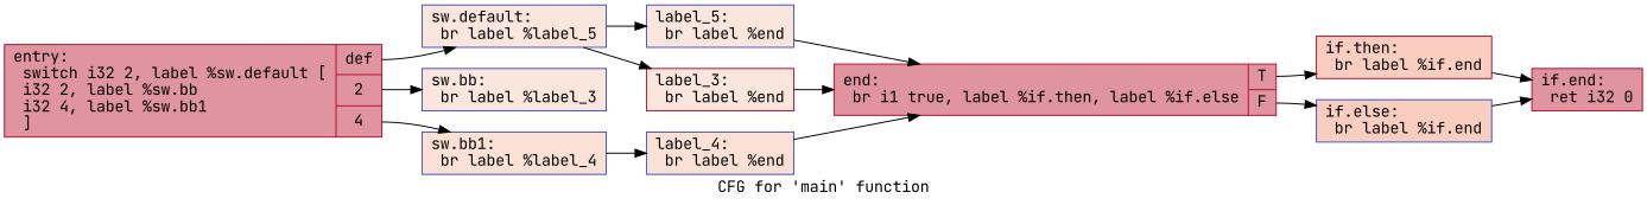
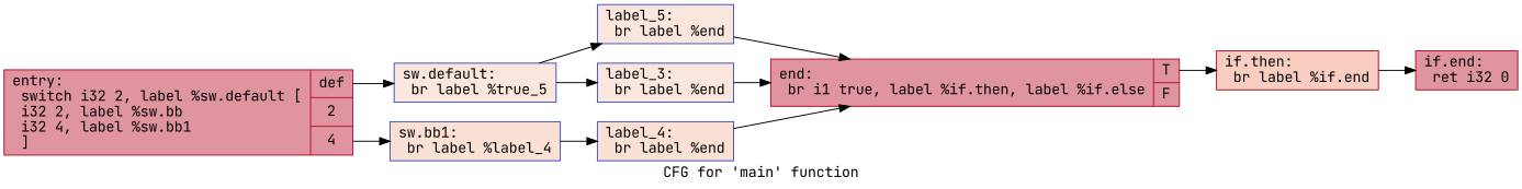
  digraph {
    fontname="JetBrains Mono"
    label="CFG for 'main' function"
    rankdir=LR
    node [color="#3d50c3ff" fillcolor="#f3c7b170" fontname="JetBrains Mono" shape=record style=filled]
    edge [fontname="JetBrains Mono"]
    n1 [color="#b70d28ff" fillcolor="#b70d2870" label="{entry:\l  switch i32 2, label %sw.default [\l    i32 2, label %sw.bb\l    i32 4, label %sw.bb1\l  ]\l|{<s0>def|<s1>2|<s2>4}}"]
-   n2 [label="{sw.default:                                       \l  br label %label_5\l}"]
-   n3 [label="{sw.bb:                                            \l  br label %label_3\l}"]
+   n2 [label="{sw.default:                                       \l  br label %true_5\l}"]
    n4 [fillcolor="#f7bca170" label="{sw.bb1:                                           \l  br label %label_4\l}"]
    n5 [label="{label_5:                                          \l  br label %end\l}"]
-   n6 [color="#b70d28ff" label="{label_3:                                          \l  br label %end\l}"]
+   n6 [label="{label_3:                                          \l  br label %end\l}"]
    n7 [fillcolor="#f7bca170" label="{label_4:                                          \l  br label %end\l}"]
    n8 [color="#b70d28ff" fillcolor="#b70d2870" label="{end:                                              \l  br i1 true, label %if.then, label %if.else\l|{<s0>T|<s1>F}}"]
    n9 [color="#b70d28ff" fillcolor="#f2907270" label="{if.then:                                          \l  br label %if.end\l}"]
-   n10 [fillcolor="#f2907270" label="{if.else:                                          \l  br label %if.end\l}"]
    n11 [color="#b70d28ff" fillcolor="#b70d2870" label="{if.end:                                           \l  ret i32 0\l}"]
    n1 -> n2 [tailport=s0]
-   n1 -> n3 [tailport=s1]
    n1 -> n4 [tailport=s2]
    n2 -> n5
    n2 -> n6
    n4 -> n7
    n5 -> n8
    n6 -> n8
    n7 -> n8
    n8 -> n9 [tailport=s0]
-   n8 -> n10 [tailport=s1]
    n9 -> n11
-   n10 -> n11
  }
